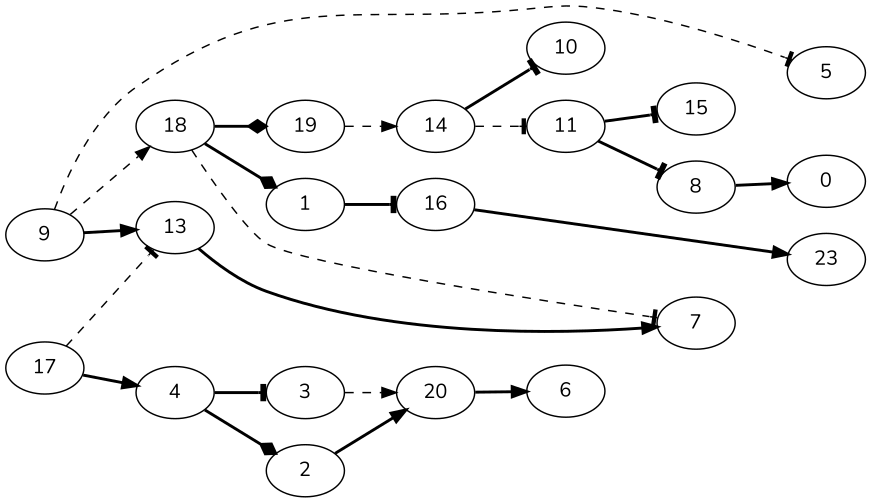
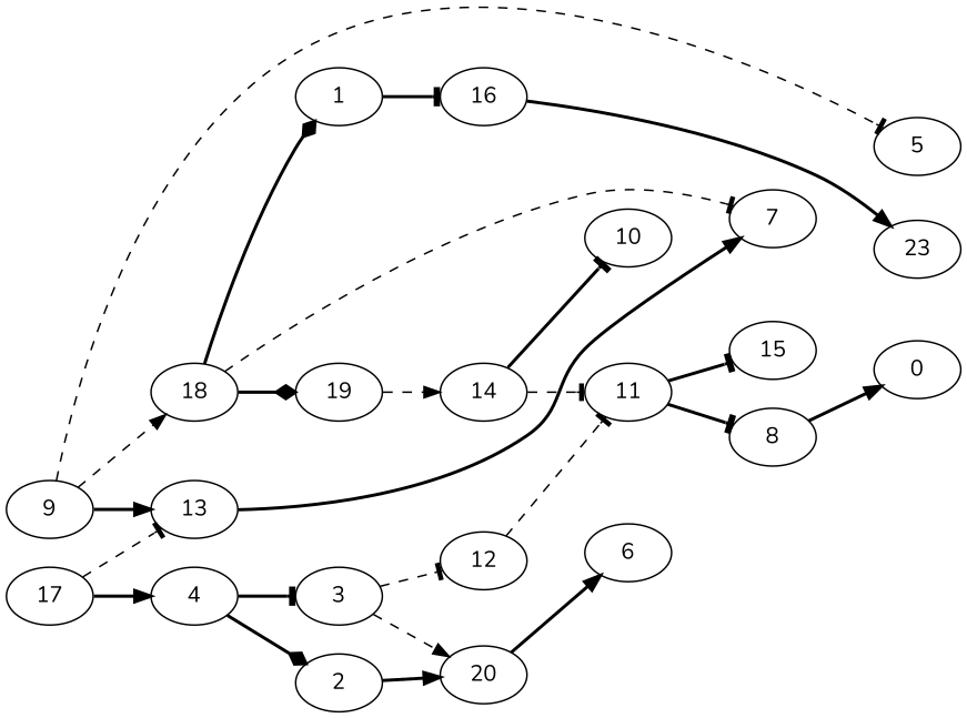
  digraph {
    fontname=Nunito
    rankdir=LR
    node [fontname=Nunito]
    edge [arrowhead=tee fontname=Nunito style=bold weight=0]
    1
    16
    n3 [label=23]
    2
    20
    6
    3
+   12
    11
    8
    15
    0
    4
    9
    5
    13
    18
    7
    19
    14
    10
    17
    1 -> 16
    16 -> n3 [arrowhead=normal]
    2 -> 20 [arrowhead=normal]
    20 -> 6 [arrowhead=normal]
    3 -> 20 [arrowhead=normal style=dashed]
+   3 -> 12 [style=dashed]
+   12 -> 11 [style=dashed]
    11 -> 8
    11 -> 15
    8 -> 0 [arrowhead=normal]
    4 -> 2 [arrowhead=diamond]
    4 -> 3 [weight=2]
    9 -> 5 [style=dashed]
    9 -> 13 [arrowhead=normal]
    9 -> 18 [arrowhead=normal style=dashed]
    13 -> 7 [arrowhead=normal]
    18 -> 1 [arrowhead=diamond]
    18 -> 7 [style=dashed]
    18 -> 19 [arrowhead=diamond weight=1]
    19 -> 14 [arrowhead=normal style=dashed weight=4]
    14 -> 11 [style=dashed weight=3]
    14 -> 10
    17 -> 4 [arrowhead=normal]
    17 -> 13 [style=dashed]
  }
